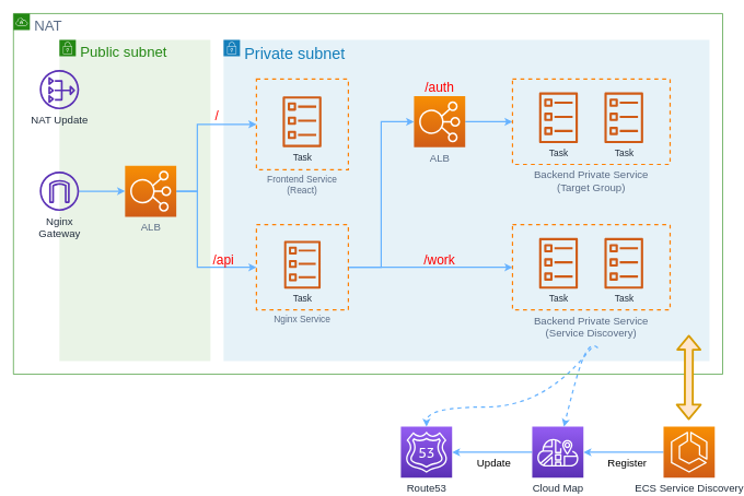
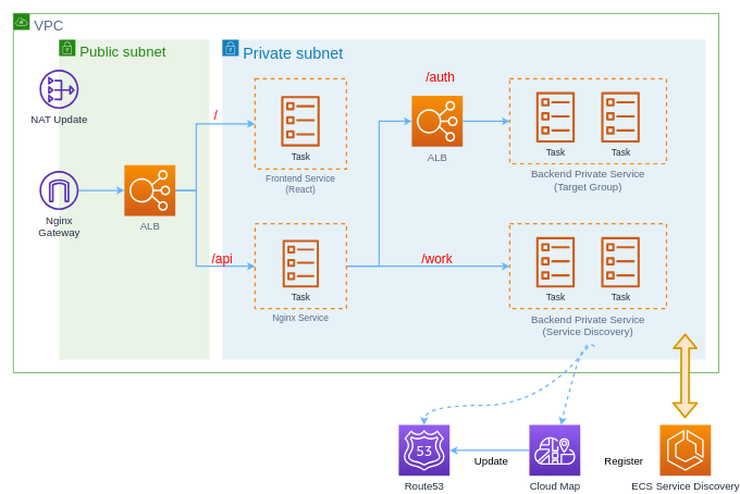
  <mxCell id="0" />
  <mxCell id="1" parent="0" />
- <mxCell id="2" value="NAT" style="points=[[0,0],[0.25,0],[0.5,0],[0.75,0],[1,0],[1,0.25],[1,0.5],[1,0.75],[1,1],[0.75,1],[0.5,1],[0.25,1],[0,1],[0,0.75],[0,0.5],[0,0.25]];outlineConnect=0;gradientColor=none;html=1;whiteSpace=wrap;fontSize=22;fontStyle=0;shape=mxgraph.aws4.group;grIcon=mxgraph.aws4.group_vpc;strokeColor=#248814;fillColor=none;verticalAlign=top;align=left;spacingLeft=30;dashed=0;fontColor=#5A6C86;" parent="1" vertex="1"><mxGeometry x="20" y="20" width="1080" height="550" as="geometry" /></mxCell>
+ <mxCell id="2" value="VPC" style="points=[[0,0],[0.25,0],[0.5,0],[0.75,0],[1,0],[1,0.25],[1,0.5],[1,0.75],[1,1],[0.75,1],[0.5,1],[0.25,1],[0,1],[0,0.75],[0,0.5],[0,0.25]];outlineConnect=0;gradientColor=none;html=1;whiteSpace=wrap;fontSize=22;fontStyle=0;shape=mxgraph.aws4.group;grIcon=mxgraph.aws4.group_vpc;strokeColor=#248814;fillColor=none;verticalAlign=top;align=left;spacingLeft=30;dashed=0;fontColor=#5A6C86;" parent="1" vertex="1"><mxGeometry x="20" y="20" width="1080" height="550" as="geometry" /></mxCell>
  <mxCell id="3" value="&lt;font style=&quot;font-size: 24px&quot;&gt;Private subnet&lt;/font&gt;" style="points=[[0,0],[0.25,0],[0.5,0],[0.75,0],[1,0],[1,0.25],[1,0.5],[1,0.75],[1,1],[0.75,1],[0.5,1],[0.25,1],[0,1],[0,0.75],[0,0.5],[0,0.25]];outlineConnect=0;gradientColor=none;html=1;whiteSpace=wrap;fontSize=20;fontStyle=0;shape=mxgraph.aws4.group;grIcon=mxgraph.aws4.group_security_group;grStroke=0;strokeColor=#147EBA;fillColor=#E6F2F8;verticalAlign=top;align=left;spacingLeft=30;fontColor=#147EBA;dashed=0;" parent="1" vertex="1"><mxGeometry x="340" y="60" width="740" height="490" as="geometry" /></mxCell>
  <mxCell id="4" style="edgeStyle=orthogonalEdgeStyle;rounded=0;orthogonalLoop=1;jettySize=auto;html=1;fontSize=14;strokeWidth=2;strokeColor=#66B2FF;" parent="1" source="39" target="7" edge="1"><mxGeometry relative="1" as="geometry"><mxPoint x="610" y="160" as="targetPoint" /><Array as="points"><mxPoint x="580" y="407" /><mxPoint x="580" y="185" /></Array></mxGeometry></mxCell>
  <mxCell id="5" value="Route53" style="outlineConnect=0;fontColor=#232F3E;gradientColor=#945DF2;gradientDirection=north;fillColor=#5A30B5;strokeColor=#ffffff;dashed=0;verticalLabelPosition=bottom;verticalAlign=top;align=center;html=1;fontSize=16;fontStyle=0;aspect=fixed;shape=mxgraph.aws4.resourceIcon;resIcon=mxgraph.aws4.route_53;" parent="1" vertex="1"><mxGeometry x="610" y="650" width="78" height="78" as="geometry" /></mxCell>
  <mxCell id="6" style="edgeStyle=orthogonalEdgeStyle;rounded=0;orthogonalLoop=1;jettySize=auto;html=1;entryX=0;entryY=0.5;entryDx=0;entryDy=0;strokeColor=#66B2FF;strokeWidth=2;fontSize=14;fontColor=#3333FF;" parent="1" source="7" target="10" edge="1"><mxGeometry relative="1" as="geometry" /></mxCell>
  <mxCell id="7" value="&lt;font style=&quot;font-size: 16px&quot; color=&quot;#5a6c86&quot;&gt;ALB&lt;/font&gt;" style="outlineConnect=0;fontColor=#232F3E;gradientColor=#F78E04;gradientDirection=north;fillColor=#D05C17;strokeColor=#ffffff;dashed=0;verticalLabelPosition=bottom;verticalAlign=top;align=center;html=1;fontSize=12;fontStyle=0;aspect=fixed;shape=mxgraph.aws4.resourceIcon;resIcon=mxgraph.aws4.elastic_load_balancing;" parent="1" vertex="1"><mxGeometry x="630" y="146" width="78" height="78" as="geometry" /></mxCell>
  <mxCell id="8" value="Public subnet" style="points=[[0,0],[0.25,0],[0.5,0],[0.75,0],[1,0],[1,0.25],[1,0.5],[1,0.75],[1,1],[0.75,1],[0.5,1],[0.25,1],[0,1],[0,0.75],[0,0.5],[0,0.25]];outlineConnect=0;gradientColor=none;html=1;whiteSpace=wrap;fontSize=22;fontStyle=0;shape=mxgraph.aws4.group;grIcon=mxgraph.aws4.group_security_group;grStroke=0;strokeColor=#248814;fillColor=#E9F3E6;verticalAlign=top;align=left;spacingLeft=30;fontColor=#248814;dashed=0;" parent="1" vertex="1"><mxGeometry x="90" y="60" width="230" height="490" as="geometry" /></mxCell>
  <mxCell id="9" value="" style="group;fontSize=16;" parent="1" vertex="1" connectable="0"><mxGeometry x="780" y="120" width="240" height="130" as="geometry" /></mxCell>
  <mxCell id="10" value="Backend Private Service&#10;(Target Group)" style="fillColor=none;dashed=1;verticalAlign=top;fontStyle=0;fontColor=#5A6C86;strokeWidth=2;strokeColor=#FF8000;labelPosition=center;verticalLabelPosition=bottom;align=center;fontSize=16;" parent="9" vertex="1"><mxGeometry width="240" height="130" as="geometry" /></mxCell>
  <mxCell id="11" value="Task" style="outlineConnect=0;fontColor=#232F3E;gradientColor=none;fillColor=#D05C17;strokeColor=none;dashed=0;verticalLabelPosition=bottom;verticalAlign=top;align=center;html=1;fontSize=14;fontStyle=0;aspect=fixed;pointerEvents=1;shape=mxgraph.aws4.ecs_task;" parent="9" vertex="1"><mxGeometry x="140" y="20" width="59" height="78" as="geometry" /></mxCell>
  <mxCell id="12" value="Task" style="outlineConnect=0;fontColor=#232F3E;gradientColor=none;fillColor=#D05C17;strokeColor=none;dashed=0;verticalLabelPosition=bottom;verticalAlign=top;align=center;html=1;fontSize=14;fontStyle=0;aspect=fixed;pointerEvents=1;shape=mxgraph.aws4.ecs_task;" parent="9" vertex="1"><mxGeometry x="40.5" y="20" width="59" height="78" as="geometry" /></mxCell>
  <mxCell id="13" value="" style="group;fontSize=16;" parent="1" vertex="1" connectable="0"><mxGeometry x="780" y="342" width="240" height="130" as="geometry" /></mxCell>
  <mxCell id="14" value="Backend Private Service&#10;(Service Discovery)" style="fillColor=none;dashed=1;verticalAlign=top;fontStyle=0;fontColor=#5A6C86;strokeWidth=2;strokeColor=#FF8000;labelPosition=center;verticalLabelPosition=bottom;align=center;fontSize=16;" parent="13" vertex="1"><mxGeometry width="240" height="130" as="geometry" /></mxCell>
  <mxCell id="15" value="Task" style="outlineConnect=0;fontColor=#232F3E;gradientColor=none;fillColor=#D05C17;strokeColor=none;dashed=0;verticalLabelPosition=bottom;verticalAlign=top;align=center;html=1;fontSize=14;fontStyle=0;aspect=fixed;pointerEvents=1;shape=mxgraph.aws4.ecs_task;" parent="13" vertex="1"><mxGeometry x="140" y="20" width="59" height="78" as="geometry" /></mxCell>
  <mxCell id="16" value="Task" style="outlineConnect=0;fontColor=#232F3E;gradientColor=none;fillColor=#D05C17;strokeColor=none;dashed=0;verticalLabelPosition=bottom;verticalAlign=top;align=center;html=1;fontSize=14;fontStyle=0;aspect=fixed;pointerEvents=1;shape=mxgraph.aws4.ecs_task;" parent="13" vertex="1"><mxGeometry x="40.5" y="20" width="59" height="78" as="geometry" /></mxCell>
- <mxCell id="17" style="edgeStyle=orthogonalEdgeStyle;rounded=0;orthogonalLoop=1;jettySize=auto;html=1;strokeColor=#66B2FF;strokeWidth=2;fontSize=16;" parent="1" source="18" target="20" edge="1"><mxGeometry relative="1" as="geometry" /></mxCell>
  <mxCell id="18" value="ECS Service Discovery" style="outlineConnect=0;fontColor=#232F3E;gradientColor=#F78E04;gradientDirection=north;fillColor=#D05C17;strokeColor=#ffffff;dashed=0;verticalLabelPosition=bottom;verticalAlign=top;align=center;html=1;fontSize=16;fontStyle=0;aspect=fixed;shape=mxgraph.aws4.resourceIcon;resIcon=mxgraph.aws4.ecs;" parent="1" vertex="1"><mxGeometry x="1010" y="650" width="78" height="78" as="geometry" /></mxCell>
  <mxCell id="19" style="edgeStyle=orthogonalEdgeStyle;rounded=0;orthogonalLoop=1;jettySize=auto;html=1;strokeColor=#66B2FF;strokeWidth=2;fontSize=16;" parent="1" source="20" target="5" edge="1"><mxGeometry relative="1" as="geometry" /></mxCell>
  <mxCell id="20" value="Cloud Map" style="outlineConnect=0;fontColor=#232F3E;gradientColor=#945DF2;gradientDirection=north;fillColor=#5A30B5;strokeColor=#ffffff;dashed=0;verticalLabelPosition=bottom;verticalAlign=top;align=center;html=1;fontSize=16;fontStyle=0;aspect=fixed;shape=mxgraph.aws4.resourceIcon;resIcon=mxgraph.aws4.cloud_map;" parent="1" vertex="1"><mxGeometry x="810" y="650" width="78" height="78" as="geometry" /></mxCell>
  <mxCell id="21" value="" style="curved=1;endArrow=classic;html=1;strokeColor=#66B2FF;strokeWidth=2;fontSize=16;dashed=1;" parent="1" target="20" edge="1"><mxGeometry width="50" height="50" relative="1" as="geometry"><mxPoint x="910" y="530" as="sourcePoint" /><mxPoint x="660" y="430" as="targetPoint" /><Array as="points"><mxPoint x="900" y="520" /><mxPoint x="880" y="560" /></Array></mxGeometry></mxCell>
  <mxCell id="22" value="" style="curved=1;endArrow=classic;html=1;strokeColor=#66B2FF;strokeWidth=2;fontSize=16;dashed=1;" parent="1" target="5" edge="1"><mxGeometry width="50" height="50" relative="1" as="geometry"><mxPoint x="900" y="530" as="sourcePoint" /><mxPoint x="740" y="590" as="targetPoint" /><Array as="points"><mxPoint x="830" y="620" /><mxPoint x="649" y="620" /></Array></mxGeometry></mxCell>
  <mxCell id="23" value="&amp;nbsp; Register&amp;nbsp;&amp;nbsp;" style="text;html=1;strokeColor=none;fillColor=none;align=center;verticalAlign=middle;whiteSpace=wrap;rounded=0;fontSize=16;" parent="1" vertex="1"><mxGeometry x="910" y="690" width="90" height="30" as="geometry" /></mxCell>
  <mxCell id="24" value="&amp;nbsp; Update&amp;nbsp;&amp;nbsp;" style="text;html=1;strokeColor=none;fillColor=none;align=center;verticalAlign=middle;whiteSpace=wrap;rounded=0;fontSize=16;" parent="1" vertex="1"><mxGeometry x="707" y="690" width="90" height="30" as="geometry" /></mxCell>
  <mxCell id="25" value="" style="shape=flexArrow;endArrow=classic;startArrow=classic;html=1;strokeColor=#d79b00;strokeWidth=3;fontSize=16;fillColor=#ffe6cc;startWidth=21.379;startSize=6.324;" parent="1" edge="1"><mxGeometry width="50" height="50" relative="1" as="geometry"><mxPoint x="1048.41" y="640" as="sourcePoint" /><mxPoint x="1048.59" y="510" as="targetPoint" /></mxGeometry></mxCell>
  <mxCell id="26" style="edgeStyle=orthogonalEdgeStyle;rounded=0;orthogonalLoop=1;jettySize=auto;html=1;entryX=0;entryY=0.5;entryDx=0;entryDy=0;strokeColor=#66B2FF;strokeWidth=2;fontSize=22;" parent="1" source="28" target="39" edge="1"><mxGeometry relative="1" as="geometry"><Array as="points"><mxPoint x="300" y="291" /><mxPoint x="300" y="407" /></Array></mxGeometry></mxCell>
  <mxCell id="27" style="edgeStyle=orthogonalEdgeStyle;rounded=0;orthogonalLoop=1;jettySize=auto;html=1;entryX=0;entryY=0.5;entryDx=0;entryDy=0;strokeColor=#66B2FF;strokeWidth=2;" parent="1" source="28" target="35" edge="1"><mxGeometry relative="1" as="geometry"><Array as="points"><mxPoint x="300" y="291" /><mxPoint x="300" y="189" /></Array></mxGeometry></mxCell>
  <mxCell id="28" value="&lt;font style=&quot;font-size: 16px&quot; color=&quot;#5a6c86&quot;&gt;ALB&lt;/font&gt;" style="outlineConnect=0;fontColor=#232F3E;gradientColor=#F78E04;gradientDirection=north;fillColor=#D05C17;strokeColor=#ffffff;dashed=0;verticalLabelPosition=bottom;verticalAlign=top;align=center;html=1;fontSize=12;fontStyle=0;aspect=fixed;shape=mxgraph.aws4.resourceIcon;resIcon=mxgraph.aws4.elastic_load_balancing;" parent="1" vertex="1"><mxGeometry x="190" y="252" width="78" height="78" as="geometry" /></mxCell>
  <mxCell id="29" value="&amp;nbsp; /work&amp;nbsp;&amp;nbsp;" style="text;html=1;strokeColor=none;fillColor=none;align=center;verticalAlign=middle;whiteSpace=wrap;rounded=0;fontSize=20;fontColor=#FF0000;" parent="1" vertex="1"><mxGeometry x="619" y="380" width="100" height="30" as="geometry" /></mxCell>
- <mxCell id="30" value="&amp;nbsp; /auth&amp;nbsp;&amp;nbsp;" style="text;html=1;strokeColor=none;fillColor=none;align=center;verticalAlign=middle;whiteSpace=wrap;rounded=0;fontSize=20;fontColor=#FF0000;" parent="1" vertex="1"><mxGeometry x="624" y="116" width="90" height="30" as="geometry" /></mxCell>
+ <mxCell id="30" value="&amp;nbsp; /auth&amp;nbsp;&amp;nbsp;" style="text;html=1;strokeColor=none;fillColor=none;align=center;verticalAlign=middle;whiteSpace=wrap;rounded=0;fontSize=20;fontColor=#FF0000;" parent="1" vertex="1"><mxGeometry x="629" y="101" width="90" height="30" as="geometry" /></mxCell>
  <mxCell id="31" value="NAT Update" style="outlineConnect=0;fontColor=#232F3E;gradientColor=none;fillColor=#5A30B5;strokeColor=none;dashed=0;verticalLabelPosition=bottom;verticalAlign=top;align=center;html=1;fontSize=16;fontStyle=0;aspect=fixed;pointerEvents=1;shape=mxgraph.aws4.nat_gateway;" parent="1" vertex="1"><mxGeometry x="60" y="106" width="60" height="60" as="geometry" /></mxCell>
  <mxCell id="32" style="edgeStyle=orthogonalEdgeStyle;rounded=0;orthogonalLoop=1;jettySize=auto;html=1;strokeColor=#66B2FF;strokeWidth=2;" parent="1" source="33" target="28" edge="1"><mxGeometry relative="1" as="geometry" /></mxCell>
  <mxCell id="33" value="Nginx&lt;br&gt;Gateway" style="outlineConnect=0;fontColor=#232F3E;gradientColor=none;fillColor=#5A30B5;strokeColor=none;dashed=0;verticalLabelPosition=bottom;verticalAlign=top;align=center;html=1;fontSize=16;fontStyle=0;aspect=fixed;pointerEvents=1;shape=mxgraph.aws4.internet_gateway;" parent="1" vertex="1"><mxGeometry x="60" y="261" width="60" height="60" as="geometry" /></mxCell>
  <mxCell id="34" value="" style="group" parent="1" vertex="1" connectable="0"><mxGeometry x="390" y="120" width="140" height="138" as="geometry" /></mxCell>
  <mxCell id="35" value="Frontend Service&#10;(React)" style="fillColor=none;dashed=1;verticalAlign=top;fontStyle=0;fontColor=#5A6C86;strokeWidth=2;strokeColor=#FF8000;labelPosition=center;verticalLabelPosition=bottom;align=center;fontSize=14;" parent="34" vertex="1"><mxGeometry width="140" height="138" as="geometry" /></mxCell>
  <mxCell id="36" value="Task" style="outlineConnect=0;fontColor=#232F3E;gradientColor=none;fillColor=#D05C17;strokeColor=none;dashed=0;verticalLabelPosition=bottom;verticalAlign=top;align=center;html=1;fontSize=14;fontStyle=0;aspect=fixed;pointerEvents=1;shape=mxgraph.aws4.ecs_task;" parent="34" vertex="1"><mxGeometry x="40" y="26" width="59" height="78" as="geometry" /></mxCell>
  <mxCell id="37" style="edgeStyle=orthogonalEdgeStyle;rounded=0;orthogonalLoop=1;jettySize=auto;html=1;entryX=0;entryY=0.5;entryDx=0;entryDy=0;strokeWidth=2;strokeColor=#66B2FF;" parent="1" source="39" target="14" edge="1"><mxGeometry relative="1" as="geometry" /></mxCell>
  <mxCell id="38" value="" style="group" parent="1" vertex="1" connectable="0"><mxGeometry x="390" y="342" width="140" height="130" as="geometry" /></mxCell>
  <mxCell id="39" value="Nginx Service" style="fillColor=none;dashed=1;verticalAlign=top;fontStyle=0;fontColor=#5A6C86;strokeWidth=2;strokeColor=#FF8000;labelPosition=center;verticalLabelPosition=bottom;align=center;fontSize=14;" parent="38" vertex="1"><mxGeometry width="140" height="130" as="geometry" /></mxCell>
  <mxCell id="40" value="Task" style="outlineConnect=0;fontColor=#232F3E;gradientColor=none;fillColor=#D05C17;strokeColor=none;dashed=0;verticalLabelPosition=bottom;verticalAlign=top;align=center;html=1;fontSize=14;fontStyle=0;aspect=fixed;pointerEvents=1;shape=mxgraph.aws4.ecs_task;" parent="38" vertex="1"><mxGeometry x="42.21" y="24.493" width="55.58" height="73.478" as="geometry" /></mxCell>
  <mxCell id="41" value="&amp;nbsp; /api&amp;nbsp;&amp;nbsp;" style="text;html=1;strokeColor=none;fillColor=none;align=center;verticalAlign=middle;whiteSpace=wrap;rounded=0;fontSize=20;fontColor=#FF0000;" parent="1" vertex="1"><mxGeometry x="310" y="380" width="60" height="30" as="geometry" /></mxCell>
  <mxCell id="42" value="&amp;nbsp; /&amp;nbsp;&amp;nbsp;" style="text;html=1;strokeColor=none;fillColor=none;align=center;verticalAlign=middle;whiteSpace=wrap;rounded=0;fontSize=20;fontColor=#FF0000;" parent="1" vertex="1"><mxGeometry x="300" y="160" width="60" height="30" as="geometry" /></mxCell>
